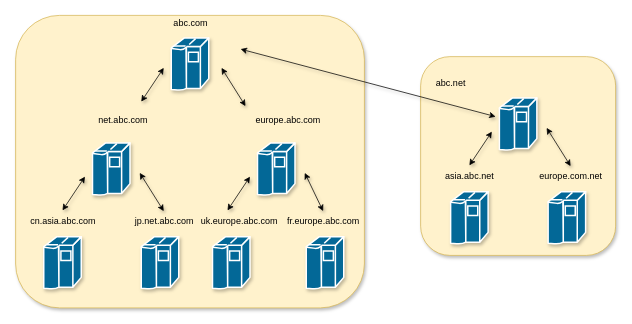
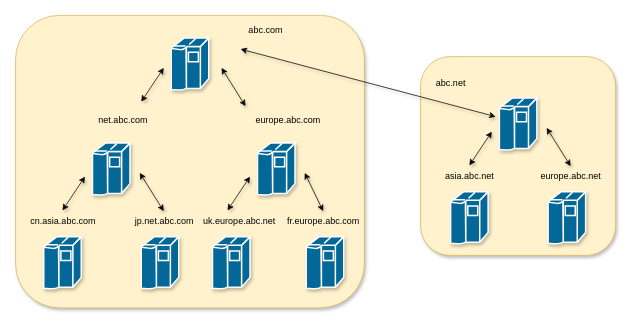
  <mxCell id="0" />
  <mxCell id="1" parent="0" />
  <mxCell id="2" value="" style="rounded=1;whiteSpace=wrap;html=1;fillColor=#fff2cc;strokeColor=#d6b656;shadow=1;" parent="1" vertex="1"><mxGeometry x="20" y="20" width="465" height="390" as="geometry" /></mxCell>
  <mxCell id="3" value="" style="shape=mxgraph.cisco.computers_and_peripherals.ibm_mainframe;html=1;pointerEvents=1;dashed=0;fillColor=#036897;strokeColor=#ffffff;strokeWidth=2;verticalLabelPosition=bottom;verticalAlign=top;align=center;outlineConnect=0;shadow=1;" parent="1" vertex="1"><mxGeometry x="227.5" y="50" width="50" height="70" as="geometry" /></mxCell>
- <mxCell id="4" value="abc.com" style="text;html=1;align=center;verticalAlign=middle;resizable=0;points=[];autosize=1;shadow=1;" parent="1" vertex="1"><mxGeometry x="222.5" y="20" width="60" height="20" as="geometry" /></mxCell>
+ <mxCell id="4" value="abc.com" style="text;html=1;align=center;verticalAlign=middle;resizable=0;points=[];autosize=1;shadow=1;" parent="1" vertex="1"><mxGeometry x="322.5" y="30" width="60" height="20" as="geometry" /></mxCell>
  <mxCell id="5" value="" style="shape=mxgraph.cisco.computers_and_peripherals.ibm_mainframe;html=1;pointerEvents=1;dashed=0;fillColor=#036897;strokeColor=#ffffff;strokeWidth=2;verticalLabelPosition=bottom;verticalAlign=top;align=center;outlineConnect=0;shadow=1;" parent="1" vertex="1"><mxGeometry x="122.5" y="190" width="50" height="70" as="geometry" /></mxCell>
  <mxCell id="6" value="net.abc.com" style="text;html=1;align=center;verticalAlign=middle;resizable=0;points=[];autosize=1;shadow=1;" parent="1" vertex="1"><mxGeometry x="117.5" y="150" width="90" height="20" as="geometry" /></mxCell>
  <mxCell id="7" value="" style="shape=mxgraph.cisco.computers_and_peripherals.ibm_mainframe;html=1;pointerEvents=1;dashed=0;fillColor=#036897;strokeColor=#ffffff;strokeWidth=2;verticalLabelPosition=bottom;verticalAlign=top;align=center;outlineConnect=0;shadow=1;" parent="1" vertex="1"><mxGeometry x="57.5" y="315" width="50" height="70" as="geometry" /></mxCell>
  <mxCell id="8" value="cn.asia.abc.com" style="text;html=1;align=center;verticalAlign=middle;resizable=0;points=[];autosize=1;shadow=1;" parent="1" vertex="1"><mxGeometry x="32.5" y="285" width="100" height="20" as="geometry" /></mxCell>
  <mxCell id="9" value="" style="shape=mxgraph.cisco.computers_and_peripherals.ibm_mainframe;html=1;pointerEvents=1;dashed=0;fillColor=#036897;strokeColor=#ffffff;strokeWidth=2;verticalLabelPosition=bottom;verticalAlign=top;align=center;outlineConnect=0;shadow=1;" parent="1" vertex="1"><mxGeometry x="187.5" y="315" width="50" height="70" as="geometry" /></mxCell>
  <mxCell id="10" value="jp.net.abc.com" style="text;html=1;align=center;verticalAlign=middle;resizable=0;points=[];autosize=1;shadow=1;" parent="1" vertex="1"><mxGeometry x="167.5" y="285" width="100" height="20" as="geometry" /></mxCell>
  <mxCell id="11" value="" style="endArrow=classic;startArrow=classic;html=1;shadow=1;" parent="1" edge="1"><mxGeometry width="50" height="50" relative="1" as="geometry"><mxPoint x="82.5" y="280" as="sourcePoint" /><mxPoint x="112.5" y="235" as="targetPoint" /></mxGeometry></mxCell>
  <mxCell id="12" value="" style="endArrow=classic;startArrow=classic;html=1;entryX=0.5;entryY=-0.2;entryDx=0;entryDy=0;entryPerimeter=0;shadow=1;" parent="1" target="10" edge="1"><mxGeometry width="50" height="50" relative="1" as="geometry"><mxPoint x="185.5" y="230" as="sourcePoint" /><mxPoint x="222.5" y="290" as="targetPoint" /></mxGeometry></mxCell>
  <mxCell id="13" value="" style="endArrow=classic;startArrow=classic;html=1;shadow=1;" parent="1" edge="1"><mxGeometry width="50" height="50" relative="1" as="geometry"><mxPoint x="187.5" y="135" as="sourcePoint" /><mxPoint x="217.5" y="90" as="targetPoint" /></mxGeometry></mxCell>
  <mxCell id="14" value="" style="shape=mxgraph.cisco.computers_and_peripherals.ibm_mainframe;html=1;pointerEvents=1;dashed=0;fillColor=#036897;strokeColor=#ffffff;strokeWidth=2;verticalLabelPosition=bottom;verticalAlign=top;align=center;outlineConnect=0;shadow=1;" parent="1" vertex="1"><mxGeometry x="342.5" y="190" width="50" height="70" as="geometry" /></mxCell>
  <mxCell id="15" value="europe.abc.com" style="text;html=1;align=center;verticalAlign=middle;resizable=0;points=[];autosize=1;shadow=1;" parent="1" vertex="1"><mxGeometry x="332.5" y="150" width="100" height="20" as="geometry" /></mxCell>
  <mxCell id="16" value="" style="shape=mxgraph.cisco.computers_and_peripherals.ibm_mainframe;html=1;pointerEvents=1;dashed=0;fillColor=#036897;strokeColor=#ffffff;strokeWidth=2;verticalLabelPosition=bottom;verticalAlign=top;align=center;outlineConnect=0;shadow=1;" parent="1" vertex="1"><mxGeometry x="282.5" y="315" width="50" height="70" as="geometry" /></mxCell>
- <mxCell id="17" value="uk.europe.abc.com" style="text;html=1;align=center;verticalAlign=middle;resizable=0;points=[];autosize=1;shadow=1;" parent="1" vertex="1"><mxGeometry x="257.5" y="285" width="120" height="20" as="geometry" /></mxCell>
+ <mxCell id="17" value="uk.europe.abc.net" style="text;html=1;align=center;verticalAlign=middle;resizable=0;points=[];autosize=1;shadow=1;" parent="1" vertex="1"><mxGeometry x="257.5" y="285" width="120" height="20" as="geometry" /></mxCell>
  <mxCell id="18" value="" style="shape=mxgraph.cisco.computers_and_peripherals.ibm_mainframe;html=1;pointerEvents=1;dashed=0;fillColor=#036897;strokeColor=#ffffff;strokeWidth=2;verticalLabelPosition=bottom;verticalAlign=top;align=center;outlineConnect=0;shadow=1;" parent="1" vertex="1"><mxGeometry x="407.5" y="315" width="50" height="70" as="geometry" /></mxCell>
  <mxCell id="19" value="fr.europe.abc.com" style="text;html=1;align=center;verticalAlign=middle;resizable=0;points=[];autosize=1;shadow=1;" parent="1" vertex="1"><mxGeometry x="375" y="285" width="110" height="20" as="geometry" /></mxCell>
  <mxCell id="20" value="" style="endArrow=classic;startArrow=classic;html=1;shadow=1;" parent="1" edge="1"><mxGeometry width="50" height="50" relative="1" as="geometry"><mxPoint x="302.5" y="280" as="sourcePoint" /><mxPoint x="332.5" y="235" as="targetPoint" /></mxGeometry></mxCell>
  <mxCell id="21" value="" style="endArrow=classic;startArrow=classic;html=1;entryX=0.5;entryY=-0.2;entryDx=0;entryDy=0;entryPerimeter=0;shadow=1;" parent="1" target="19" edge="1"><mxGeometry width="50" height="50" relative="1" as="geometry"><mxPoint x="405.5" y="230" as="sourcePoint" /><mxPoint x="442.5" y="290" as="targetPoint" /></mxGeometry></mxCell>
  <mxCell id="22" value="" style="endArrow=classic;startArrow=classic;html=1;entryX=0.5;entryY=-0.2;entryDx=0;entryDy=0;entryPerimeter=0;shadow=1;" parent="1" edge="1"><mxGeometry width="50" height="50" relative="1" as="geometry"><mxPoint x="294.5" y="90" as="sourcePoint" /><mxPoint x="326.5" y="141" as="targetPoint" /></mxGeometry></mxCell>
  <mxCell id="23" value="" style="rounded=1;whiteSpace=wrap;html=1;fillColor=#fff2cc;strokeColor=#d6b656;shadow=1;" parent="1" vertex="1"><mxGeometry x="560" y="75" width="260" height="265" as="geometry" /></mxCell>
  <mxCell id="24" value="" style="shape=mxgraph.cisco.computers_and_peripherals.ibm_mainframe;html=1;pointerEvents=1;dashed=0;fillColor=#036897;strokeColor=#ffffff;strokeWidth=2;verticalLabelPosition=bottom;verticalAlign=top;align=center;outlineConnect=0;shadow=1;" parent="1" vertex="1"><mxGeometry x="665" y="130" width="50" height="70" as="geometry" /></mxCell>
  <mxCell id="25" value="abc.net" style="text;html=1;align=center;verticalAlign=middle;resizable=0;points=[];autosize=1;shadow=1;" parent="1" vertex="1"><mxGeometry x="575" y="100" width="50" height="20" as="geometry" /></mxCell>
  <mxCell id="26" value="" style="shape=mxgraph.cisco.computers_and_peripherals.ibm_mainframe;html=1;pointerEvents=1;dashed=0;fillColor=#036897;strokeColor=#ffffff;strokeWidth=2;verticalLabelPosition=bottom;verticalAlign=top;align=center;outlineConnect=0;shadow=1;" parent="1" vertex="1"><mxGeometry x="600" y="255" width="50" height="70" as="geometry" /></mxCell>
  <mxCell id="27" value="asia.abc.net" style="text;html=1;align=center;verticalAlign=middle;resizable=0;points=[];autosize=1;shadow=1;" parent="1" vertex="1"><mxGeometry x="585" y="225" width="80" height="20" as="geometry" /></mxCell>
  <mxCell id="28" value="" style="shape=mxgraph.cisco.computers_and_peripherals.ibm_mainframe;html=1;pointerEvents=1;dashed=0;fillColor=#036897;strokeColor=#ffffff;strokeWidth=2;verticalLabelPosition=bottom;verticalAlign=top;align=center;outlineConnect=0;shadow=1;" parent="1" vertex="1"><mxGeometry x="730" y="255" width="50" height="70" as="geometry" /></mxCell>
- <mxCell id="29" value="europe.com.net" style="text;html=1;align=center;verticalAlign=middle;resizable=0;points=[];autosize=1;shadow=1;" parent="1" vertex="1"><mxGeometry x="710" y="225" width="100" height="20" as="geometry" /></mxCell>
+ <mxCell id="29" value="europe.abc.net" style="text;html=1;align=center;verticalAlign=middle;resizable=0;points=[];autosize=1;shadow=1;" parent="1" vertex="1"><mxGeometry x="710" y="225" width="100" height="20" as="geometry" /></mxCell>
  <mxCell id="30" value="" style="endArrow=classic;startArrow=classic;html=1;shadow=1;" parent="1" edge="1"><mxGeometry width="50" height="50" relative="1" as="geometry"><mxPoint x="625" y="220" as="sourcePoint" /><mxPoint x="655" y="175" as="targetPoint" /></mxGeometry></mxCell>
  <mxCell id="31" value="" style="endArrow=classic;startArrow=classic;html=1;entryX=0.5;entryY=-0.2;entryDx=0;entryDy=0;entryPerimeter=0;shadow=1;" parent="1" target="29" edge="1"><mxGeometry width="50" height="50" relative="1" as="geometry"><mxPoint x="728" y="170" as="sourcePoint" /><mxPoint x="765" y="230" as="targetPoint" /></mxGeometry></mxCell>
  <mxCell id="32" value="" style="endArrow=classic;startArrow=classic;html=1;shadow=1;" parent="1" edge="1"><mxGeometry width="50" height="50" relative="1" as="geometry"><mxPoint x="320" y="65" as="sourcePoint" /><mxPoint x="660" y="155" as="targetPoint" /></mxGeometry></mxCell>
